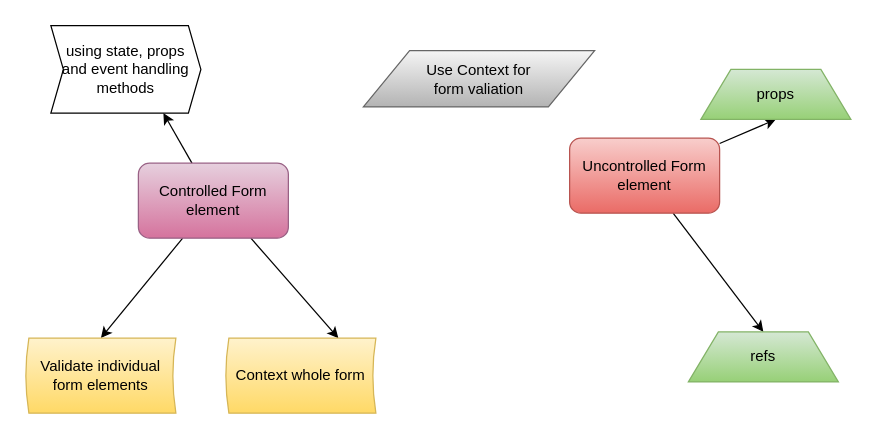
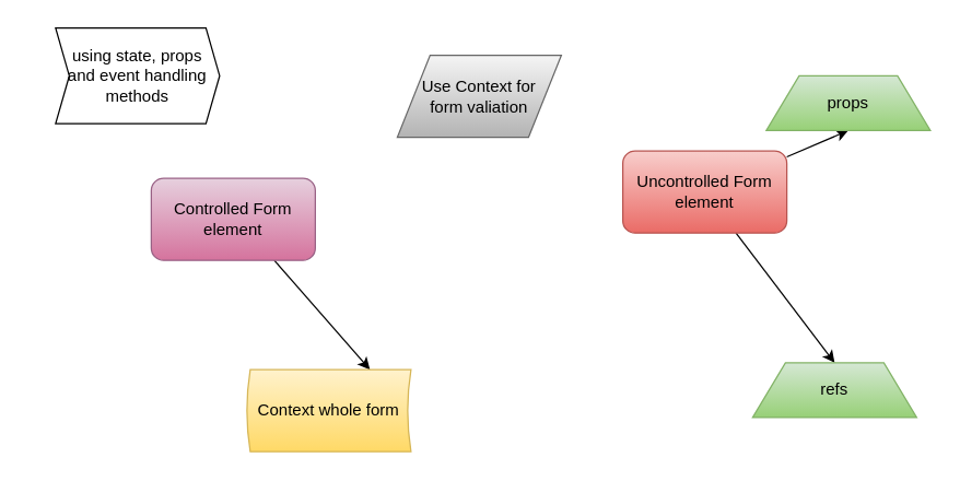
  <mxCell id="0" />
  <mxCell id="1" parent="0" />
- <mxCell id="2" style="edgeStyle=none;rounded=0;orthogonalLoop=1;jettySize=auto;html=1;entryX=0.5;entryY=0;entryDx=0;entryDy=0;" parent="1" source="5" target="10" edge="1"><mxGeometry relative="1" as="geometry" /></mxCell>
  <mxCell id="3" style="edgeStyle=none;rounded=0;orthogonalLoop=1;jettySize=auto;html=1;exitX=0.75;exitY=1;exitDx=0;exitDy=0;entryX=0.75;entryY=0;entryDx=0;entryDy=0;" parent="1" source="5" target="11" edge="1"><mxGeometry relative="1" as="geometry" /></mxCell>
- <mxCell id="4" style="edgeStyle=none;rounded=0;orthogonalLoop=1;jettySize=auto;html=1;entryX=0.75;entryY=1;entryDx=0;entryDy=0;" parent="1" source="5" target="14" edge="1"><mxGeometry relative="1" as="geometry" /></mxCell>
  <mxCell id="5" value="Controlled Form element" style="rounded=1;whiteSpace=wrap;html=1;gradientColor=#d5739d;fillColor=#e6d0de;strokeColor=#996185;" parent="1" vertex="1"><mxGeometry x="110" y="130" width="120" height="60" as="geometry" /></mxCell>
  <mxCell id="6" style="edgeStyle=none;rounded=0;orthogonalLoop=1;jettySize=auto;html=1;entryX=0.5;entryY=1;entryDx=0;entryDy=0;" parent="1" source="8" target="12" edge="1"><mxGeometry relative="1" as="geometry" /></mxCell>
  <mxCell id="7" style="edgeStyle=none;rounded=0;orthogonalLoop=1;jettySize=auto;html=1;entryX=0.5;entryY=0;entryDx=0;entryDy=0;" parent="1" source="8" target="13" edge="1"><mxGeometry relative="1" as="geometry" /></mxCell>
  <mxCell id="8" value="Uncontrolled Form element" style="rounded=1;whiteSpace=wrap;html=1;gradientColor=#ea6b66;fillColor=#f8cecc;strokeColor=#b85450;" parent="1" vertex="1"><mxGeometry x="455" y="110" width="120" height="60" as="geometry" /></mxCell>
- <mxCell id="9" value="Use Context for &lt;br&gt;form valiation" style="shape=parallelogram;perimeter=parallelogramPerimeter;whiteSpace=wrap;html=1;gradientColor=#b3b3b3;fillColor=#f5f5f5;strokeColor=#666666;" parent="1" vertex="1"><mxGeometry x="290" y="40" width="185" height="45" as="geometry" /></mxCell>
- <mxCell id="10" value="Validate individual form elements" style="shape=dataStorage;whiteSpace=wrap;html=1;size=0.02;gradientColor=#ffd966;fillColor=#fff2cc;strokeColor=#d6b656;" parent="1" vertex="1"><mxGeometry x="20" y="270" width="120" height="60" as="geometry" /></mxCell>
+ <mxCell id="9" value="Use Context for &lt;br&gt;form valiation" style="shape=parallelogram;perimeter=parallelogramPerimeter;whiteSpace=wrap;html=1;gradientColor=#b3b3b3;fillColor=#f5f5f5;strokeColor=#666666;" parent="1" vertex="1"><mxGeometry x="290" y="40" width="120" height="60" as="geometry" /></mxCell>
  <mxCell id="11" value="Context whole form" style="shape=dataStorage;whiteSpace=wrap;html=1;size=0.02;gradientColor=#ffd966;fillColor=#fff2cc;strokeColor=#d6b656;" parent="1" vertex="1"><mxGeometry x="180" y="270" width="120" height="60" as="geometry" /></mxCell>
  <mxCell id="12" value="props" style="shape=trapezoid;perimeter=trapezoidPerimeter;whiteSpace=wrap;html=1;gradientColor=#97d077;fillColor=#d5e8d4;strokeColor=#82b366;" parent="1" vertex="1"><mxGeometry x="560" y="55" width="120" height="40" as="geometry" /></mxCell>
  <mxCell id="13" value="refs" style="shape=trapezoid;perimeter=trapezoidPerimeter;whiteSpace=wrap;html=1;gradientColor=#97d077;fillColor=#d5e8d4;strokeColor=#82b366;" parent="1" vertex="1"><mxGeometry x="550" y="265" width="120" height="40" as="geometry" /></mxCell>
  <mxCell id="14" value="using state, props and event handling methods" style="shape=step;perimeter=stepPerimeter;whiteSpace=wrap;html=1;fixedSize=1;size=10;" parent="1" vertex="1"><mxGeometry x="40" y="20" width="120" height="70" as="geometry" /></mxCell>
